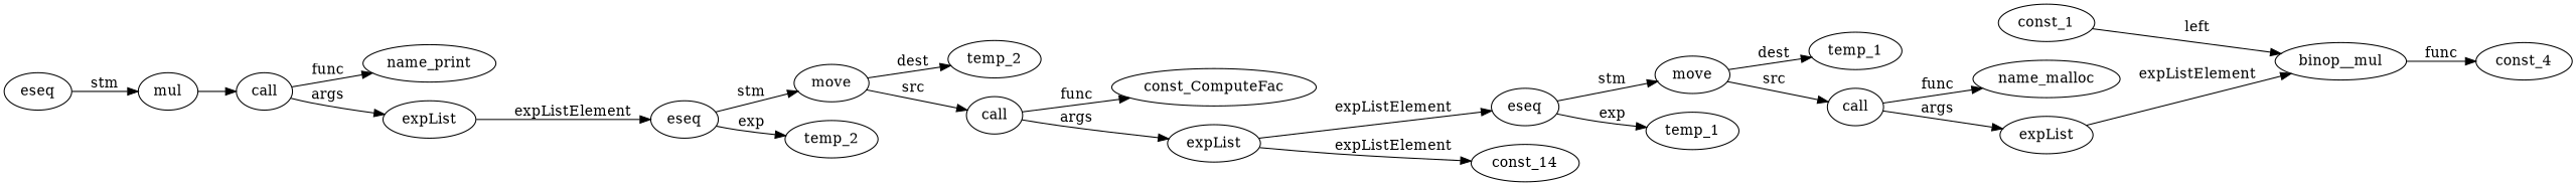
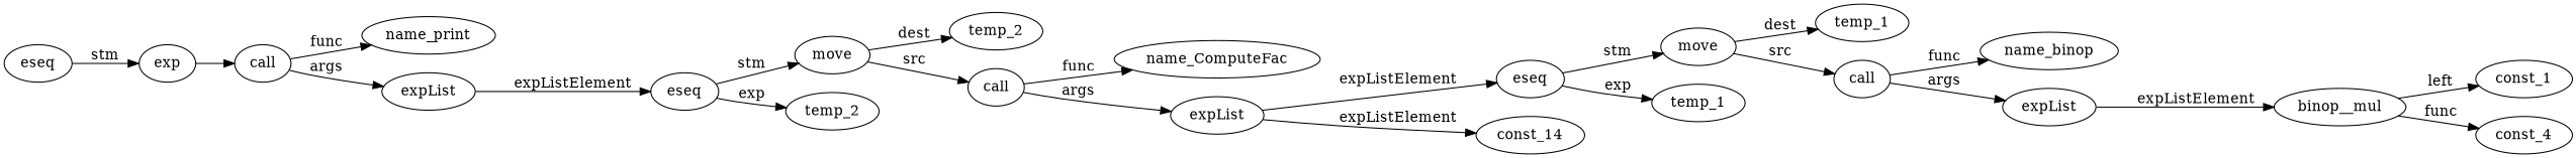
  digraph {
    rankdir=LR
    n1 [label=name_print]
    n2 [label=temp_2]
-   n3 [label=const_ComputeFac]
+   n3 [label=name_ComputeFac]
    n4 [label=temp_1]
-   n5 [label=name_malloc]
+   n5 [label=name_binop]
    n6 [label=const_1]
    n7 [label=const_4]
    n8 [label=binop__mul]
    n9 [label=expList]
    n10 [label=call]
    n11 [label=move]
    n12 [label=temp_1]
    n13 [label=eseq]
    n14 [label=const_14]
    n15 [label=expList]
    n16 [label=call]
    n17 [label=move]
    n18 [label=temp_2]
    n19 [label=eseq]
    n20 [label=expList]
    n21 [label=call]
-   n22 [label=mul]
+   n22 [label=exp]
    n23 [label=eseq]
-   n6 -> n8 [label=left]
+   n8 -> n6 [label=left]
    n8 -> n7 [label=func]
    n9 -> n8 [label=expListElement]
    n10 -> n5 [label=func]
    n10 -> n9 [label=args]
    n11 -> n4 [label=dest]
    n11 -> n10 [label=src]
    n13 -> n11 [label=stm]
    n13 -> n12 [label=exp]
    n15 -> n13 [label=expListElement]
    n15 -> n14 [label=expListElement]
    n16 -> n3 [label=func]
    n16 -> n15 [label=args]
    n17 -> n2 [label=dest]
    n17 -> n16 [label=src]
    n19 -> n17 [label=stm]
    n19 -> n18 [label=exp]
    n20 -> n19 [label=expListElement]
    n21 -> n1 [label=func]
    n21 -> n20 [label=args]
    n22 -> n21
    n23 -> n22 [label=stm]
  }
